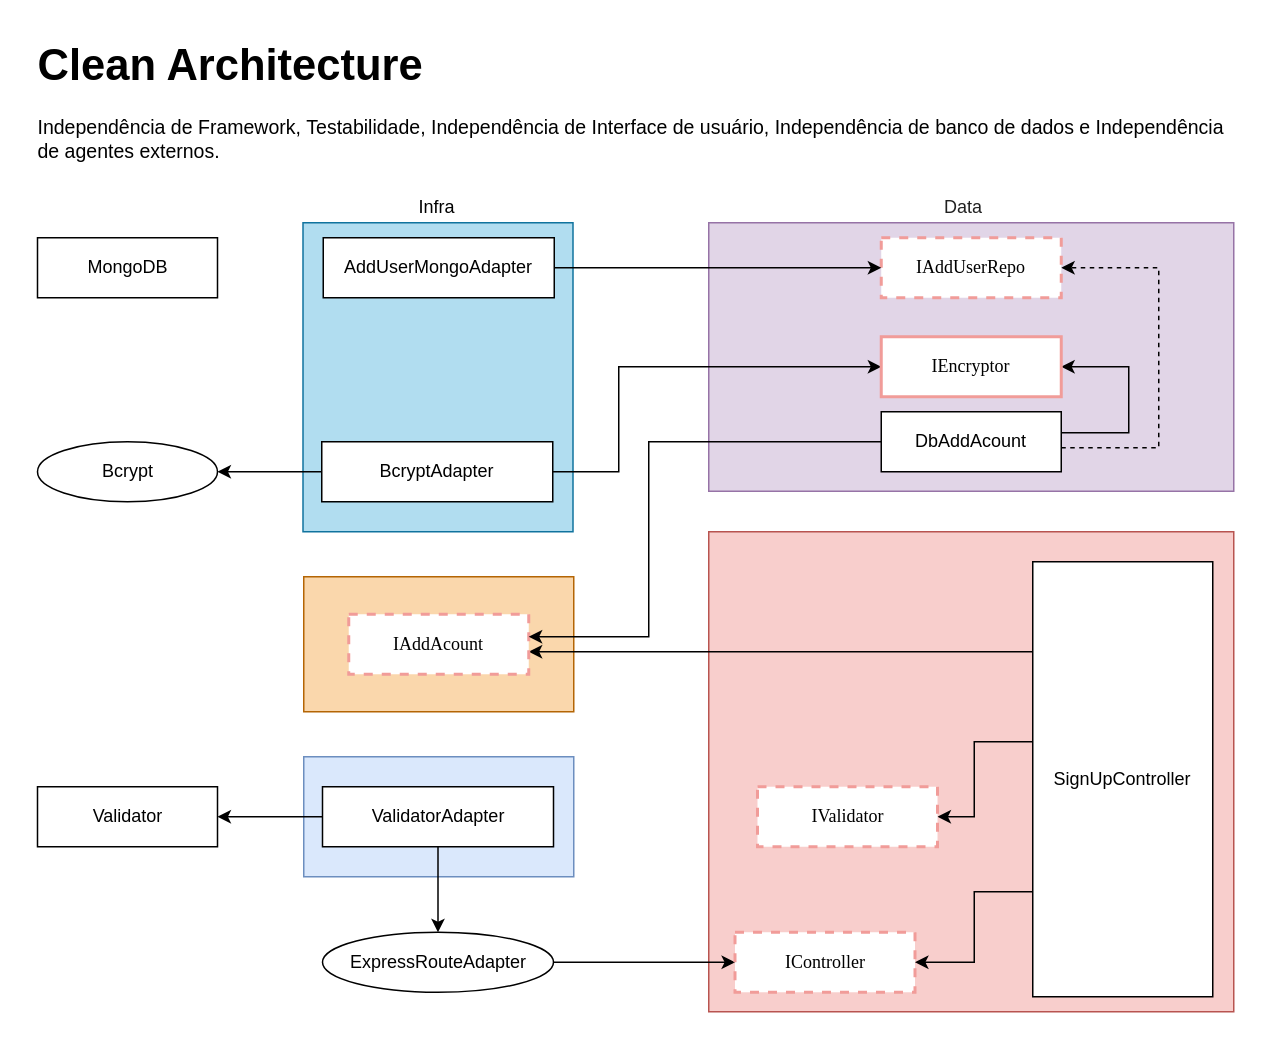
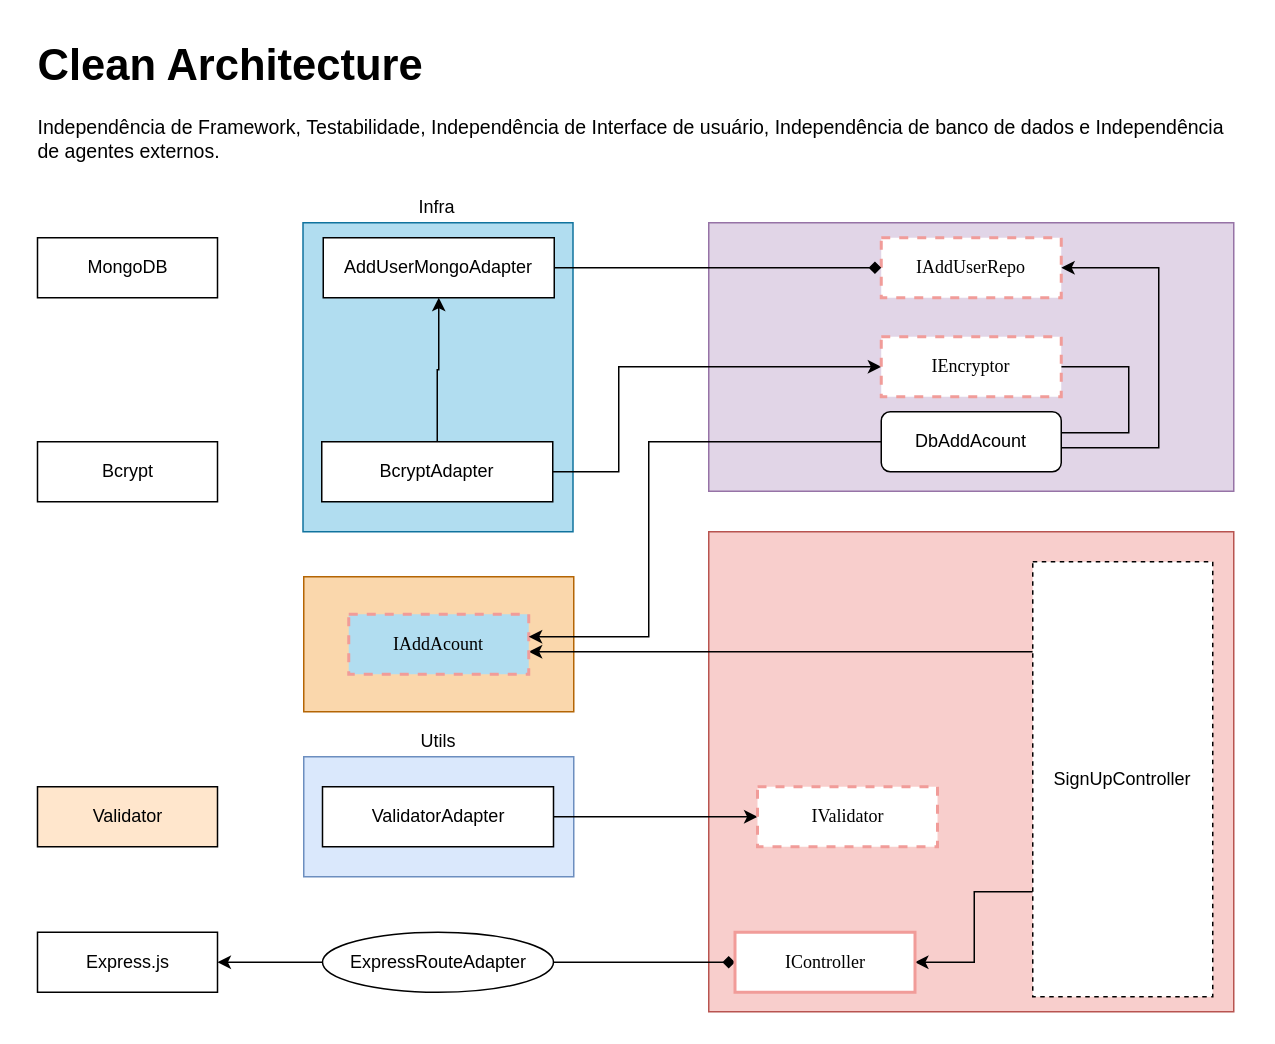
  <mxCell id="0" />
  <mxCell id="1" parent="0" />
  <mxCell id="2" value="" style="rounded=0;whiteSpace=wrap;html=1;fillColor=#e1d5e7;strokeColor=#9673a6;" parent="1" vertex="1"><mxGeometry x="472" y="148" width="350" height="179" as="geometry" /></mxCell>
  <mxCell id="3" value="" style="rounded=0;whiteSpace=wrap;html=1;fillColor=#fad7ac;strokeColor=#b46504;" parent="1" vertex="1"><mxGeometry x="202" y="384" width="180" height="90" as="geometry" /></mxCell>
  <mxCell id="4" value="" style="rounded=0;whiteSpace=wrap;html=1;fillColor=#dae8fc;strokeColor=#6c8ebf;" parent="1" vertex="1"><mxGeometry x="202" y="504" width="180" height="80" as="geometry" /></mxCell>
  <mxCell id="5" value="" style="rounded=0;whiteSpace=wrap;html=1;fillColor=#f8cecc;strokeColor=#b85450;" parent="1" vertex="1"><mxGeometry x="472" y="354" width="350" height="320" as="geometry" /></mxCell>
  <mxCell id="6" style="edgeStyle=orthogonalEdgeStyle;rounded=0;orthogonalLoop=1;jettySize=auto;html=1;fontFamily=Verdana;fontSize=12;" parent="1" source="9" target="25" edge="1"><mxGeometry relative="1" as="geometry"><Array as="points"><mxPoint x="452" y="434" /><mxPoint x="452" y="434" /></Array></mxGeometry></mxCell>
  <mxCell id="7" style="edgeStyle=orthogonalEdgeStyle;rounded=0;orthogonalLoop=1;jettySize=auto;html=1;fontFamily=Verdana;fontSize=12;" parent="1" source="9" target="19" edge="1"><mxGeometry relative="1" as="geometry"><Array as="points"><mxPoint x="649" y="594" /><mxPoint x="649" y="641" /></Array></mxGeometry></mxCell>
- <mxCell id="8" style="edgeStyle=orthogonalEdgeStyle;rounded=0;orthogonalLoop=1;jettySize=auto;html=1;fontFamily=Verdana;fontSize=12;" parent="1" source="9" target="23" edge="1"><mxGeometry relative="1" as="geometry"><Array as="points"><mxPoint x="649" y="494" /><mxPoint x="649" y="544" /></Array></mxGeometry></mxCell>
- <mxCell id="9" value="SignUpController" style="rounded=0;whiteSpace=wrap;html=1;gradientDirection=east;" parent="1" vertex="1"><mxGeometry x="688" y="374" width="120" height="290" as="geometry" /></mxCell>
+ <mxCell id="9" value="SignUpController" style="rounded=0;whiteSpace=wrap;html=1;gradientDirection=east;dashed=1;" parent="1" vertex="1"><mxGeometry x="688" y="374" width="120" height="290" as="geometry" /></mxCell>
  <mxCell id="10" value="MongoDB" style="rounded=0;whiteSpace=wrap;html=1;gradientDirection=east;" parent="1" vertex="1"><mxGeometry x="24.5" y="158" width="120" height="40" as="geometry" /></mxCell>
- <mxCell id="11" value="Validator" style="rounded=0;whiteSpace=wrap;html=1;gradientDirection=east;" parent="1" vertex="1"><mxGeometry x="24.5" y="524" width="120" height="40" as="geometry" /></mxCell>
+ <mxCell id="11" value="Validator" style="rounded=0;whiteSpace=wrap;html=1;gradientDirection=east;fillColor=#ffe6cc;" parent="1" vertex="1"><mxGeometry x="24.5" y="524" width="120" height="40" as="geometry" /></mxCell>
  <mxCell id="12" value="&lt;h1&gt;&lt;font style=&quot;font-size: 29px&quot;&gt;Clean Architecture&lt;/font&gt;&lt;/h1&gt;&lt;h1 style=&quot;font-size: 13px&quot;&gt;&lt;span style=&quot;font-weight: normal&quot;&gt;&lt;font style=&quot;font-size: 13px&quot;&gt;Independência de Framework,&amp;nbsp;&lt;/font&gt;Testabilidade, Independência de Interface de usuário, Independência de banco de dados e Independência de agentes externos.&lt;/span&gt;&lt;/h1&gt;" style="text;html=1;strokeColor=none;fillColor=none;spacing=5;spacingTop=-20;whiteSpace=wrap;overflow=hidden;rounded=0;" parent="1" vertex="1"><mxGeometry x="20" y="20" width="808" height="90" as="geometry" /></mxCell>
- <mxCell id="13" value="&lt;span style=&quot;text-align: left&quot;&gt;Bcrypt&lt;/span&gt;" style="ellipse;whiteSpace=wrap;html=1;gradientDirection=east;" parent="1" vertex="1"><mxGeometry x="24.5" y="294" width="120" height="40" as="geometry" /></mxCell>
- <mxCell id="15" style="edgeStyle=orthogonalEdgeStyle;rounded=0;orthogonalLoop=1;jettySize=auto;html=1;fontFamily=Verdana;fontSize=12;" parent="1" source="17" target="19" edge="1"><mxGeometry relative="1" as="geometry" /></mxCell>
+ <mxCell id="13" value="&lt;span style=&quot;text-align: left&quot;&gt;Bcrypt&lt;/span&gt;" style="rounded=0;whiteSpace=wrap;html=1;gradientDirection=east;" parent="1" vertex="1"><mxGeometry x="24.5" y="294" width="120" height="40" as="geometry" /></mxCell>
+ <mxCell id="14" value="Express.js" style="rounded=0;whiteSpace=wrap;html=1;gradientDirection=east;" parent="1" vertex="1"><mxGeometry x="24.5" y="621" width="120" height="40" as="geometry" /></mxCell>
+ <mxCell id="15" style="edgeStyle=orthogonalEdgeStyle;rounded=0;orthogonalLoop=1;jettySize=auto;html=1;fontFamily=Verdana;fontSize=12;endArrow=diamond;" parent="1" source="17" target="19" edge="1"><mxGeometry relative="1" as="geometry" /></mxCell>
+ <mxCell id="16" style="edgeStyle=orthogonalEdgeStyle;rounded=0;orthogonalLoop=1;jettySize=auto;html=1;fontFamily=Verdana;fontSize=12;" parent="1" source="17" target="14" edge="1"><mxGeometry relative="1" as="geometry" /></mxCell>
  <mxCell id="17" value="ExpressRouteAdapter" style="ellipse;whiteSpace=wrap;html=1;gradientDirection=east;" parent="1" vertex="1"><mxGeometry x="214.5" y="621" width="154" height="40" as="geometry" /></mxCell>
  <mxCell id="18" style="edgeStyle=orthogonalEdgeStyle;rounded=0;orthogonalLoop=1;jettySize=auto;html=1;exitX=0.5;exitY=1;exitDx=0;exitDy=0;" parent="1" source="17" target="17" edge="1"><mxGeometry relative="1" as="geometry" /></mxCell>
- <mxCell id="19" value="IController" style="rounded=0;whiteSpace=wrap;html=1;gradientDirection=east;fontFamily=Verdana;dashed=1;strokeColor=#F19C99;strokeWidth=2;" parent="1" vertex="1"><mxGeometry x="489.5" y="621" width="120" height="40" as="geometry" /></mxCell>
- <mxCell id="20" style="edgeStyle=orthogonalEdgeStyle;rounded=0;orthogonalLoop=1;jettySize=auto;html=1;fontFamily=Verdana;fontSize=12;" parent="1" source="22" target="17" edge="1"><mxGeometry relative="1" as="geometry" /></mxCell>
- <mxCell id="21" style="edgeStyle=orthogonalEdgeStyle;rounded=0;orthogonalLoop=1;jettySize=auto;html=1;fontFamily=Verdana;fontSize=12;" parent="1" source="22" target="11" edge="1"><mxGeometry relative="1" as="geometry" /></mxCell>
+ <mxCell id="19" value="IController" style="rounded=0;whiteSpace=wrap;html=1;gradientDirection=east;fontFamily=Verdana;dashed=0;strokeColor=#F19C99;strokeWidth=2;" parent="1" vertex="1"><mxGeometry x="489.5" y="621" width="120" height="40" as="geometry" /></mxCell>
+ <mxCell id="20" style="edgeStyle=orthogonalEdgeStyle;rounded=0;orthogonalLoop=1;jettySize=auto;html=1;fontFamily=Verdana;fontSize=12;" parent="1" source="22" target="23" edge="1"><mxGeometry relative="1" as="geometry" /></mxCell>
  <mxCell id="22" value="ValidatorAdapter" style="rounded=0;whiteSpace=wrap;html=1;gradientDirection=east;" parent="1" vertex="1"><mxGeometry x="214.5" y="524" width="154" height="40" as="geometry" /></mxCell>
  <mxCell id="23" value="&lt;span style=&quot;&quot;&gt;IValidator&lt;/span&gt;" style="rounded=0;whiteSpace=wrap;html=1;gradientDirection=east;fontFamily=Verdana;dashed=1;strokeColor=#F19C99;strokeWidth=2;" parent="1" vertex="1"><mxGeometry x="504.5" y="524" width="120" height="40" as="geometry" /></mxCell>
- <mxCell id="25" value="&lt;span&gt;IAddAcount&lt;/span&gt;" style="rounded=0;whiteSpace=wrap;html=1;gradientDirection=east;fontFamily=Verdana;dashed=1;strokeColor=#F19C99;strokeWidth=2;" parent="1" vertex="1"><mxGeometry x="232" y="409" width="120" height="40" as="geometry" /></mxCell>
- <mxCell id="26" value="&lt;span style=&quot;color: rgba(0 , 0 , 0 , 0.87) ; font-size: 12px ; text-align: left ; background-color: rgb(255 , 255 , 255)&quot;&gt;Data&lt;/span&gt;" style="text;html=1;strokeColor=none;fillColor=none;align=center;verticalAlign=middle;whiteSpace=wrap;rounded=0;fontSize=12;" parent="1" vertex="1"><mxGeometry x="602" y="128" width="80" height="20" as="geometry" /></mxCell>
+ <mxCell id="24" value="&lt;div&gt;&lt;span&gt;Utils&lt;/span&gt;&lt;/div&gt;" style="text;html=1;strokeColor=none;fillColor=none;align=center;verticalAlign=middle;whiteSpace=wrap;rounded=0;fontSize=12;" parent="1" vertex="1"><mxGeometry x="251.5" y="484" width="80" height="20" as="geometry" /></mxCell>
+ <mxCell id="25" value="&lt;span&gt;IAddAcount&lt;/span&gt;" style="rounded=0;whiteSpace=wrap;html=1;gradientDirection=east;fontFamily=Verdana;dashed=1;strokeColor=#F19C99;strokeWidth=2;fillColor=#b1ddf0;" parent="1" vertex="1"><mxGeometry x="232" y="409" width="120" height="40" as="geometry" /></mxCell>
  <mxCell id="27" style="edgeStyle=orthogonalEdgeStyle;rounded=0;orthogonalLoop=1;jettySize=auto;html=1;fontFamily=Verdana;fontSize=12;" parent="1" source="30" target="25" edge="1"><mxGeometry relative="1" as="geometry"><Array as="points"><mxPoint x="432" y="294" /><mxPoint x="432" y="424" /></Array></mxGeometry></mxCell>
- <mxCell id="28" style="edgeStyle=orthogonalEdgeStyle;rounded=0;orthogonalLoop=1;jettySize=auto;html=1;fontFamily=Verdana;fontSize=12;" parent="1" source="30" target="36" edge="1"><mxGeometry relative="1" as="geometry"><Array as="points"><mxPoint x="752" y="288" /><mxPoint x="752" y="244" /></Array></mxGeometry></mxCell>
- <mxCell id="29" style="edgeStyle=orthogonalEdgeStyle;rounded=0;orthogonalLoop=1;jettySize=auto;html=1;fontFamily=Verdana;fontSize=12;dashed=1;" parent="1" source="30" target="37" edge="1"><mxGeometry relative="1" as="geometry"><Array as="points"><mxPoint x="772" y="298" /><mxPoint x="772" y="178" /></Array></mxGeometry></mxCell>
- <mxCell id="30" value="&lt;span style=&quot;text-align: left&quot;&gt;DbAddAcount&lt;/span&gt;" style="rounded=0;whiteSpace=wrap;html=1;gradientDirection=east;gradientColor=#ffffff;" parent="1" vertex="1"><mxGeometry x="587" y="274" width="120" height="40" as="geometry" /></mxCell>
+ <mxCell id="28" style="edgeStyle=orthogonalEdgeStyle;rounded=0;orthogonalLoop=1;jettySize=auto;html=1;fontFamily=Verdana;fontSize=12;endArrow=none;" parent="1" source="30" target="36" edge="1"><mxGeometry relative="1" as="geometry"><Array as="points"><mxPoint x="752" y="288" /><mxPoint x="752" y="244" /></Array></mxGeometry></mxCell>
+ <mxCell id="29" style="edgeStyle=orthogonalEdgeStyle;rounded=0;orthogonalLoop=1;jettySize=auto;html=1;fontFamily=Verdana;fontSize=12;" parent="1" source="30" target="37" edge="1"><mxGeometry relative="1" as="geometry"><Array as="points"><mxPoint x="772" y="298" /><mxPoint x="772" y="178" /></Array></mxGeometry></mxCell>
+ <mxCell id="30" value="&lt;span style=&quot;text-align: left&quot;&gt;DbAddAcount&lt;/span&gt;" style="whiteSpace=wrap;html=1;gradientDirection=east;gradientColor=#ffffff;rounded=1;" parent="1" vertex="1"><mxGeometry x="587" y="274" width="120" height="40" as="geometry" /></mxCell>
  <mxCell id="31" value="" style="rounded=0;whiteSpace=wrap;html=1;fillColor=#b1ddf0;strokeColor=#10739e;" parent="1" vertex="1"><mxGeometry x="201.5" y="148" width="180" height="206" as="geometry" /></mxCell>
- <mxCell id="32" style="edgeStyle=orthogonalEdgeStyle;rounded=0;orthogonalLoop=1;jettySize=auto;html=1;fontFamily=Verdana;fontSize=12;" parent="1" source="34" target="13" edge="1"><mxGeometry relative="1" as="geometry" /></mxCell>
+ <mxCell id="32" style="edgeStyle=orthogonalEdgeStyle;rounded=0;orthogonalLoop=1;jettySize=auto;html=1;fontFamily=Verdana;fontSize=12;" parent="1" source="34" target="39" edge="1"><mxGeometry relative="1" as="geometry" /></mxCell>
  <mxCell id="33" style="edgeStyle=orthogonalEdgeStyle;rounded=0;orthogonalLoop=1;jettySize=auto;html=1;entryX=0;entryY=0.5;entryDx=0;entryDy=0;fontFamily=Verdana;fontSize=12;" parent="1" source="34" target="36" edge="1"><mxGeometry relative="1" as="geometry"><Array as="points"><mxPoint x="412" y="314" /><mxPoint x="412" y="244" /></Array></mxGeometry></mxCell>
  <mxCell id="34" value="&lt;span style=&quot;text-align: left&quot;&gt;Bcrypt&lt;/span&gt;Adapter" style="rounded=0;whiteSpace=wrap;html=1;gradientDirection=east;" parent="1" vertex="1"><mxGeometry x="214" y="294" width="154" height="40" as="geometry" /></mxCell>
  <mxCell id="35" value="&lt;div&gt;&lt;span&gt;Infra&lt;/span&gt;&lt;/div&gt;" style="text;html=1;strokeColor=none;fillColor=none;align=center;verticalAlign=middle;whiteSpace=wrap;rounded=0;fontSize=12;" parent="1" vertex="1"><mxGeometry x="251" y="128" width="80" height="20" as="geometry" /></mxCell>
- <mxCell id="36" value="&lt;span&gt;I&lt;/span&gt;&lt;span style=&quot;text-align: left&quot;&gt;Encryptor&lt;/span&gt;" style="rounded=0;whiteSpace=wrap;html=1;gradientDirection=east;fontFamily=Verdana;dashed=0;strokeColor=#F19C99;strokeWidth=2;" parent="1" vertex="1"><mxGeometry x="587" y="224" width="120" height="40" as="geometry" /></mxCell>
+ <mxCell id="36" value="&lt;span&gt;I&lt;/span&gt;&lt;span style=&quot;text-align: left&quot;&gt;Encryptor&lt;/span&gt;" style="rounded=0;whiteSpace=wrap;html=1;gradientDirection=east;fontFamily=Verdana;dashed=1;strokeColor=#F19C99;strokeWidth=2;" parent="1" vertex="1"><mxGeometry x="587" y="224" width="120" height="40" as="geometry" /></mxCell>
  <mxCell id="37" value="&lt;span&gt;IAddUserRepo&lt;/span&gt;" style="rounded=0;whiteSpace=wrap;html=1;gradientDirection=east;fontFamily=Verdana;dashed=1;strokeColor=#F19C99;strokeWidth=2;" parent="1" vertex="1"><mxGeometry x="587" y="158" width="120" height="40" as="geometry" /></mxCell>
- <mxCell id="38" style="edgeStyle=orthogonalEdgeStyle;rounded=0;orthogonalLoop=1;jettySize=auto;html=1;" edge="1" parent="1" source="39" target="37"><mxGeometry relative="1" as="geometry" /></mxCell>
+ <mxCell id="38" style="edgeStyle=orthogonalEdgeStyle;rounded=0;orthogonalLoop=1;jettySize=auto;html=1;endArrow=diamond;" edge="1" parent="1" source="39" target="37"><mxGeometry relative="1" as="geometry" /></mxCell>
  <mxCell id="39" value="AddUserMongoAdapter" style="rounded=0;whiteSpace=wrap;html=1;gradientDirection=east;" vertex="1" parent="1"><mxGeometry x="215" y="158" width="154" height="40" as="geometry" /></mxCell>
